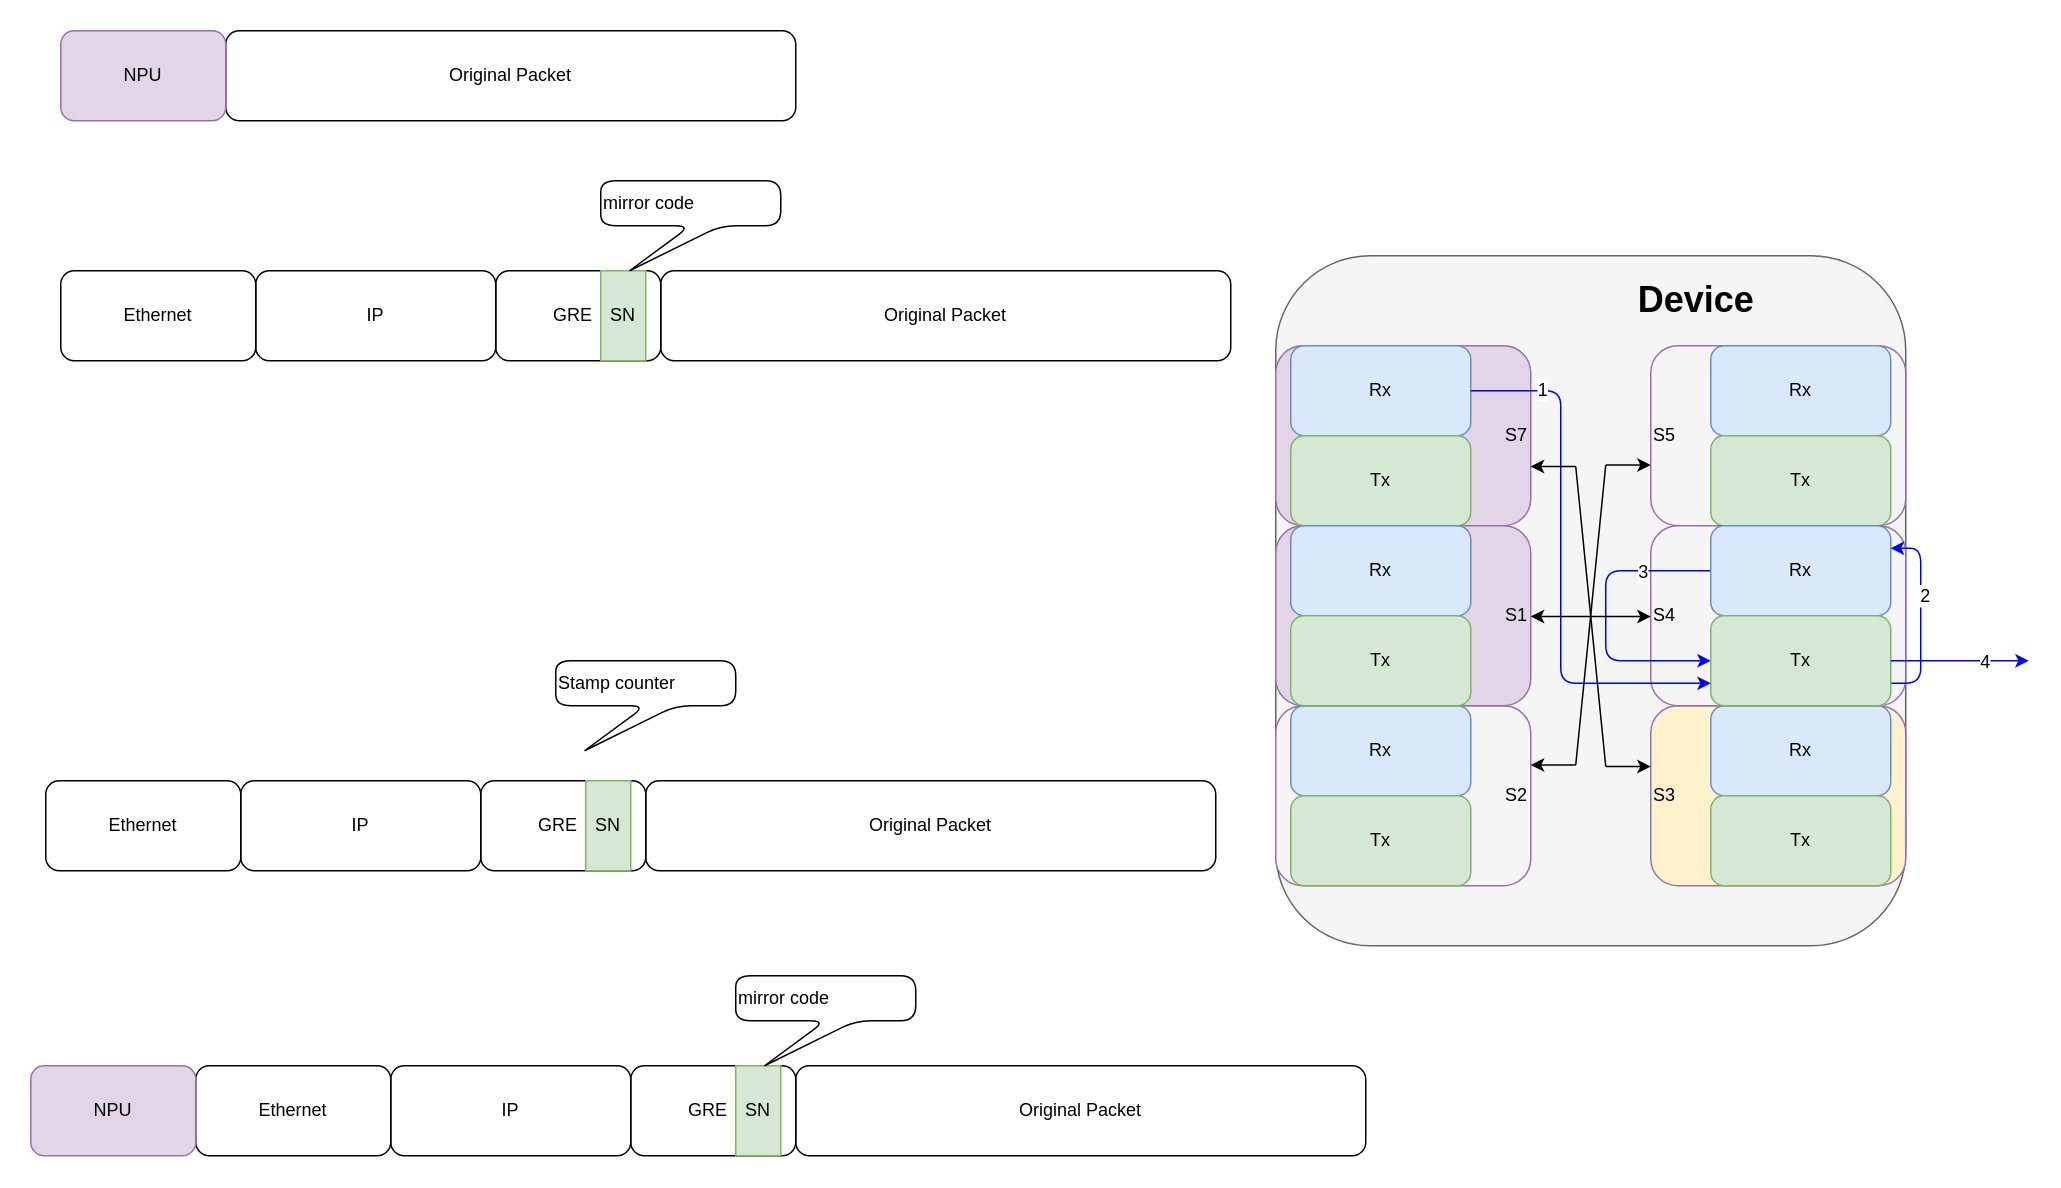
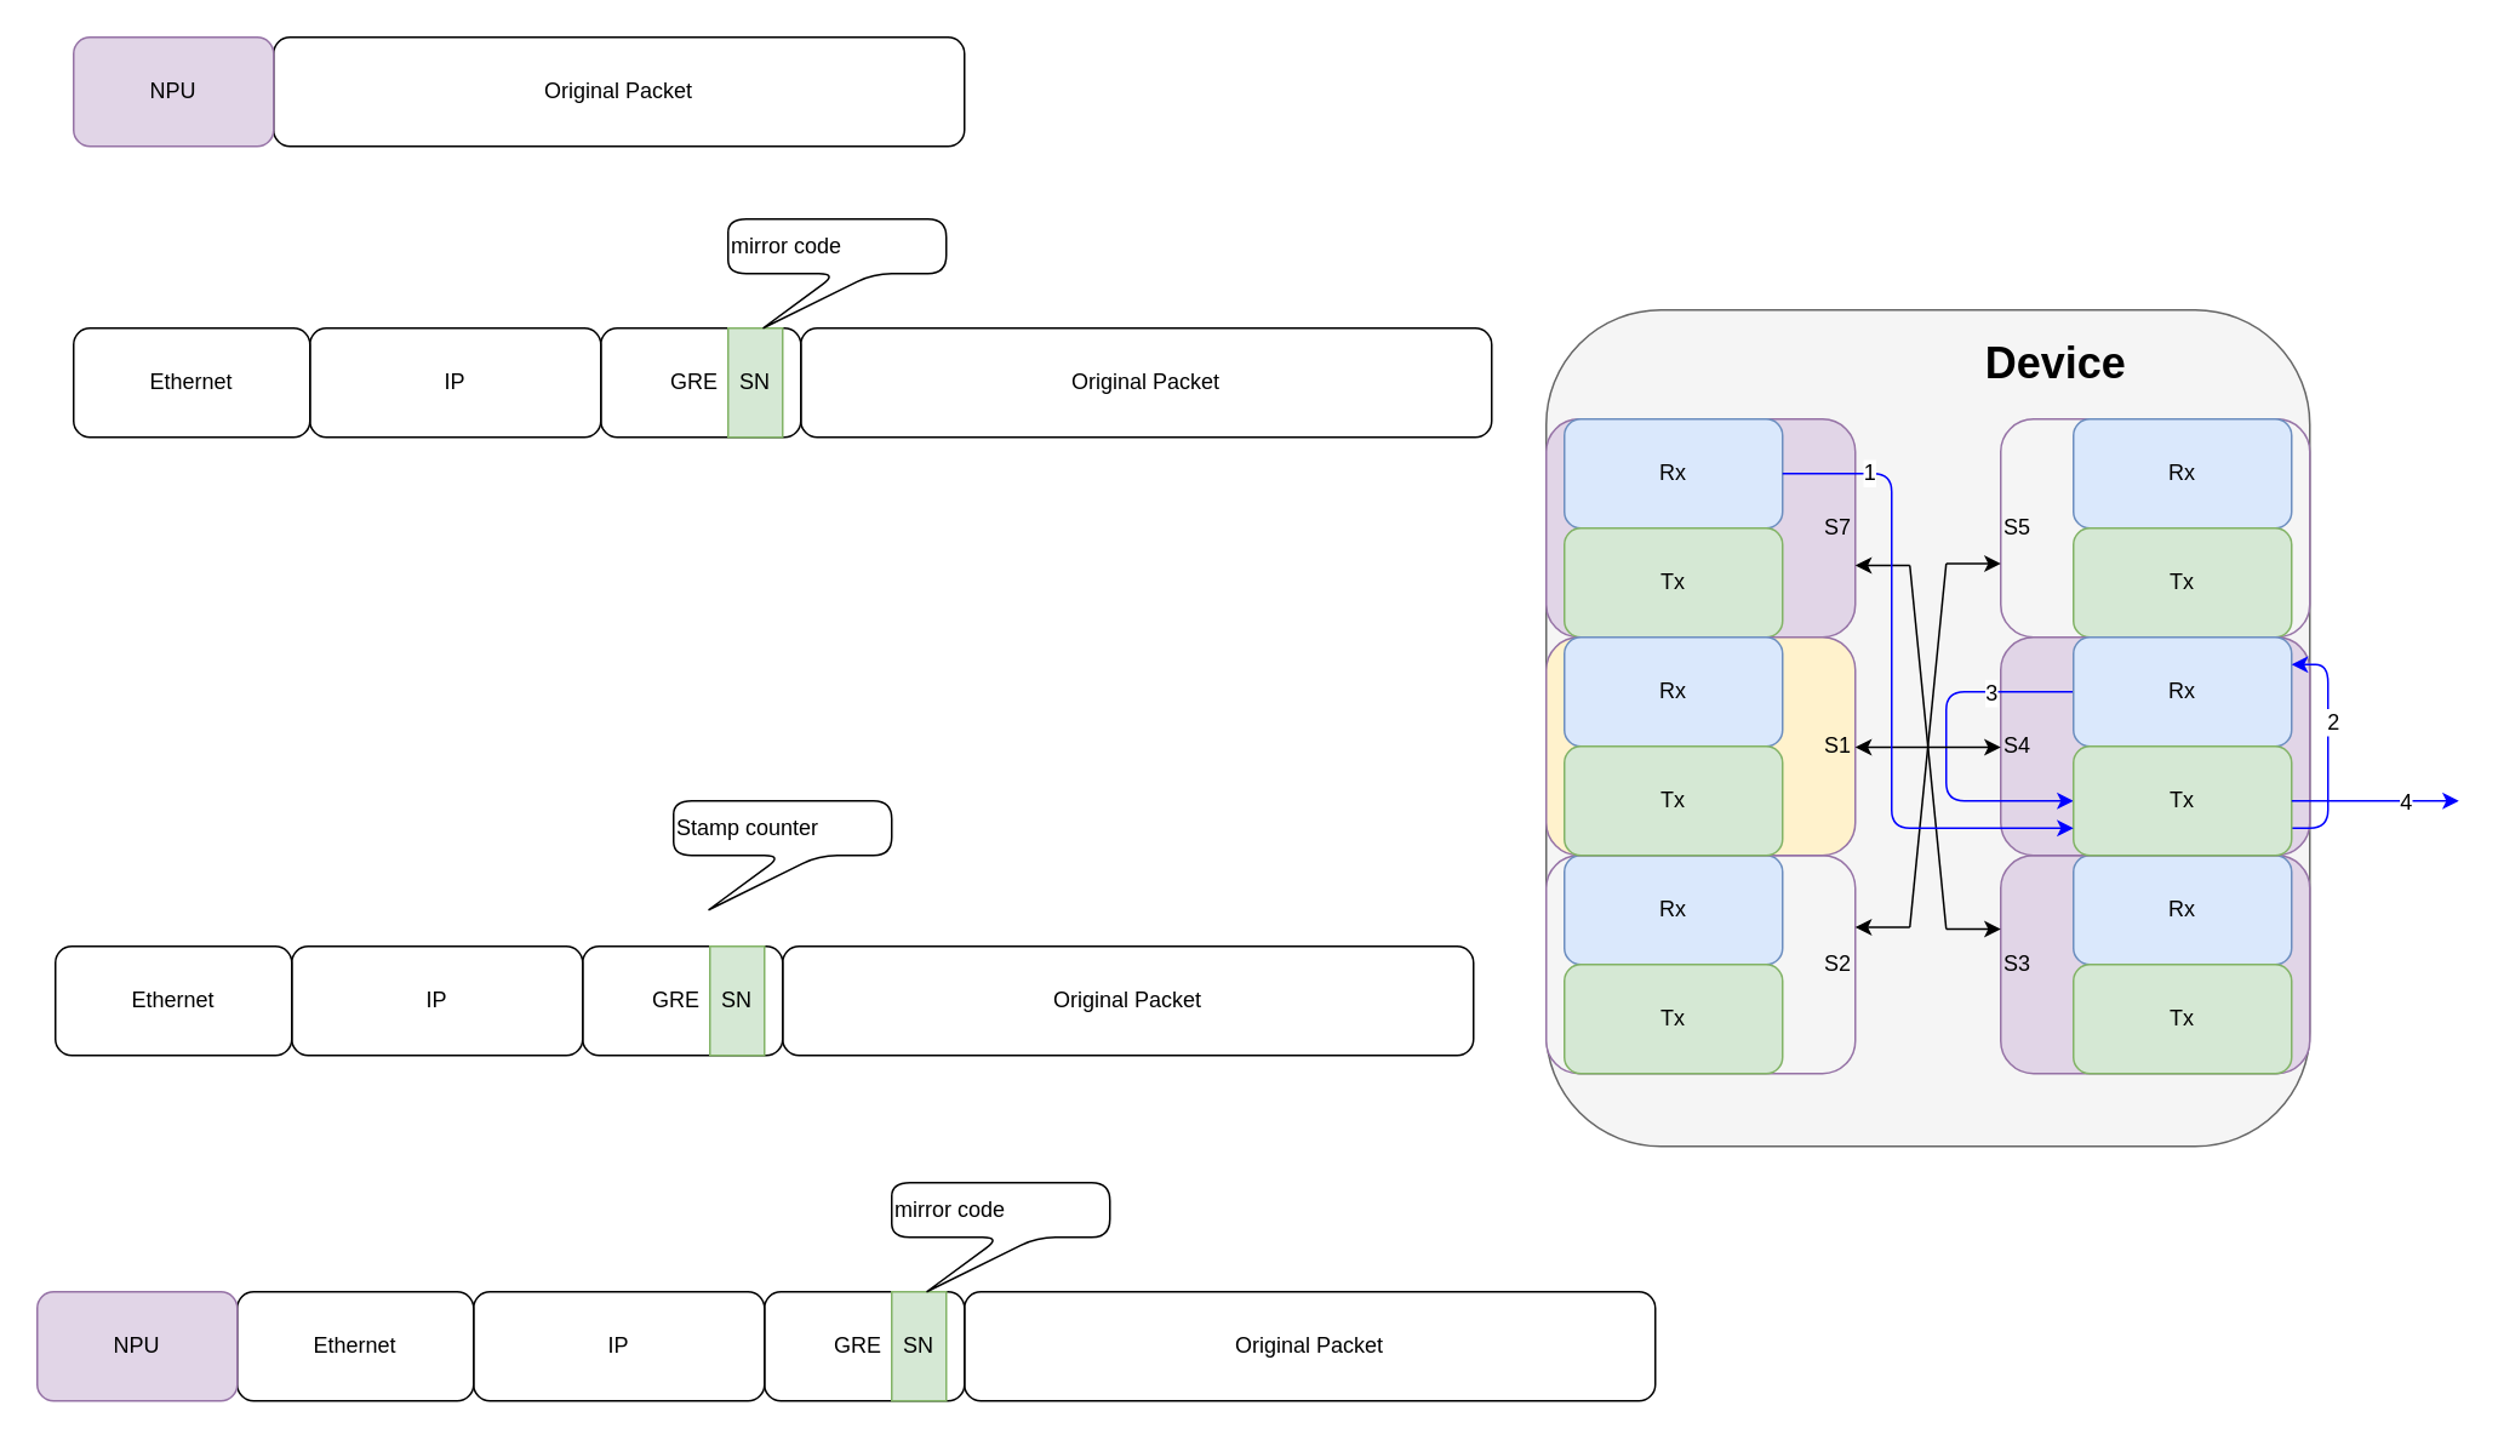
  <mxCell id="0" />
  <mxCell id="1" parent="0" />
  <mxCell id="2" value="Overlay" parent="0" />
  <mxCell id="3" value="" style="group" vertex="1" connectable="0" parent="2"><mxGeometry x="850" y="170" width="420" height="460" as="geometry" /></mxCell>
  <mxCell id="4" value="" style="group" vertex="1" connectable="0" parent="3"><mxGeometry width="420" height="460" as="geometry" /></mxCell>
  <mxCell id="5" value="&lt;br&gt;&lt;br&gt;" style="rounded=1;whiteSpace=wrap;html=1;comic=0;align=center;labelPosition=center;verticalLabelPosition=top;verticalAlign=bottom;fillColor=#f5f5f5;strokeColor=#666666;fontColor=#333333;" vertex="1" parent="4"><mxGeometry width="420" height="460" as="geometry" /></mxCell>
  <mxCell id="6" value="" style="group" vertex="1" connectable="0" parent="4"><mxGeometry y="60" width="420" height="120" as="geometry" /></mxCell>
  <mxCell id="7" value="S7" style="rounded=1;whiteSpace=wrap;html=1;comic=0;align=right;fillColor=#e1d5e7;strokeColor=#9673a6;" vertex="1" parent="6"><mxGeometry width="170" height="120" as="geometry" /></mxCell>
  <mxCell id="8" value="Rx" style="rounded=1;whiteSpace=wrap;html=1;comic=0;fillColor=#dae8fc;strokeColor=#6c8ebf;" vertex="1" parent="6"><mxGeometry x="10" width="120" height="60" as="geometry" /></mxCell>
  <mxCell id="9" value="Tx" style="rounded=1;whiteSpace=wrap;html=1;comic=0;fillColor=#d5e8d4;strokeColor=#82b366;" vertex="1" parent="6"><mxGeometry x="10" y="60" width="120" height="60" as="geometry" /></mxCell>
  <mxCell id="10" value="S5" style="rounded=1;whiteSpace=wrap;html=1;comic=0;align=left;fillColor=#f5f5f5;strokeColor=#9673a6;" vertex="1" parent="6"><mxGeometry x="250" width="170" height="120" as="geometry" /></mxCell>
  <mxCell id="11" value="Rx" style="rounded=1;whiteSpace=wrap;html=1;comic=0;fillColor=#dae8fc;strokeColor=#6c8ebf;" vertex="1" parent="6"><mxGeometry x="290" width="120" height="60" as="geometry" /></mxCell>
  <mxCell id="12" value="Tx" style="rounded=1;whiteSpace=wrap;html=1;comic=0;fillColor=#d5e8d4;strokeColor=#82b366;" vertex="1" parent="6"><mxGeometry x="290" y="60" width="120" height="60" as="geometry" /></mxCell>
  <mxCell id="13" value="" style="group" vertex="1" connectable="0" parent="4"><mxGeometry y="300" width="420" height="120" as="geometry" /></mxCell>
  <mxCell id="14" value="S2" style="rounded=1;whiteSpace=wrap;html=1;comic=0;align=right;fillColor=#f5f5f5;strokeColor=#9673a6;" vertex="1" parent="13"><mxGeometry width="170" height="120" as="geometry" /></mxCell>
  <mxCell id="15" value="Rx" style="rounded=1;whiteSpace=wrap;html=1;comic=0;fillColor=#dae8fc;strokeColor=#6c8ebf;" vertex="1" parent="13"><mxGeometry x="10" width="120" height="60" as="geometry" /></mxCell>
  <mxCell id="16" value="Tx" style="rounded=1;whiteSpace=wrap;html=1;comic=0;fillColor=#d5e8d4;strokeColor=#82b366;" vertex="1" parent="13"><mxGeometry x="10" y="60" width="120" height="60" as="geometry" /></mxCell>
- <mxCell id="17" value="S3" style="rounded=1;whiteSpace=wrap;html=1;comic=0;align=left;fillColor=#fff2cc;strokeColor=#9673a6;" vertex="1" parent="13"><mxGeometry x="250" width="170" height="120" as="geometry" /></mxCell>
+ <mxCell id="17" value="S3" style="rounded=1;whiteSpace=wrap;html=1;comic=0;align=left;fillColor=#e1d5e7;strokeColor=#9673a6;" vertex="1" parent="13"><mxGeometry x="250" width="170" height="120" as="geometry" /></mxCell>
  <mxCell id="18" value="Rx" style="rounded=1;whiteSpace=wrap;html=1;comic=0;fillColor=#dae8fc;strokeColor=#6c8ebf;" vertex="1" parent="13"><mxGeometry x="290" width="120" height="60" as="geometry" /></mxCell>
  <mxCell id="19" value="Tx" style="rounded=1;whiteSpace=wrap;html=1;comic=0;fillColor=#d5e8d4;strokeColor=#82b366;" vertex="1" parent="13"><mxGeometry x="290" y="60" width="120" height="60" as="geometry" /></mxCell>
  <mxCell id="20" value="" style="group" vertex="1" connectable="0" parent="4"><mxGeometry y="180" width="420" height="120" as="geometry" /></mxCell>
- <mxCell id="21" value="S1" style="rounded=1;whiteSpace=wrap;html=1;comic=0;align=right;fillColor=#e1d5e7;strokeColor=#9673a6;" vertex="1" parent="20"><mxGeometry width="170" height="120" as="geometry" /></mxCell>
+ <mxCell id="21" value="S1" style="rounded=1;whiteSpace=wrap;html=1;comic=0;align=right;fillColor=#fff2cc;strokeColor=#9673a6;" vertex="1" parent="20"><mxGeometry width="170" height="120" as="geometry" /></mxCell>
  <mxCell id="22" value="Rx" style="rounded=1;whiteSpace=wrap;html=1;comic=0;fillColor=#dae8fc;strokeColor=#6c8ebf;" vertex="1" parent="20"><mxGeometry x="10" width="120" height="60" as="geometry" /></mxCell>
  <mxCell id="23" value="Tx" style="rounded=1;whiteSpace=wrap;html=1;comic=0;fillColor=#d5e8d4;strokeColor=#82b366;" vertex="1" parent="20"><mxGeometry x="10" y="60" width="120" height="60" as="geometry" /></mxCell>
- <mxCell id="24" value="S4" style="rounded=1;whiteSpace=wrap;html=1;comic=0;align=left;fillColor=#f5f5f5;strokeColor=#9673a6;" vertex="1" parent="20"><mxGeometry x="250" width="170" height="120" as="geometry" /></mxCell>
+ <mxCell id="24" value="S4" style="rounded=1;whiteSpace=wrap;html=1;comic=0;align=left;fillColor=#e1d5e7;strokeColor=#9673a6;" vertex="1" parent="20"><mxGeometry x="250" width="170" height="120" as="geometry" /></mxCell>
  <mxCell id="25" style="edgeStyle=orthogonalEdgeStyle;rounded=1;orthogonalLoop=1;jettySize=auto;html=1;exitX=0;exitY=0.5;exitDx=0;exitDy=0;entryX=0;entryY=0.5;entryDx=0;entryDy=0;strokeColor=#0000FF;" edge="1" parent="20" source="27" target="30"><mxGeometry relative="1" as="geometry"><Array as="points"><mxPoint x="220" y="30" /><mxPoint x="220" y="90" /></Array></mxGeometry></mxCell>
  <mxCell id="26" value="3" style="text;html=1;align=center;verticalAlign=middle;resizable=0;points=[];;labelBackgroundColor=#ffffff;" vertex="1" connectable="0" parent="25"><mxGeometry x="-0.54" relative="1" as="geometry"><mxPoint as="offset" /></mxGeometry></mxCell>
  <mxCell id="27" value="Rx" style="rounded=1;whiteSpace=wrap;html=1;comic=0;fillColor=#dae8fc;strokeColor=#6c8ebf;" vertex="1" parent="20"><mxGeometry x="290" width="120" height="60" as="geometry" /></mxCell>
  <mxCell id="28" style="edgeStyle=orthogonalEdgeStyle;rounded=1;orthogonalLoop=1;jettySize=auto;html=1;exitX=1;exitY=0.75;exitDx=0;exitDy=0;entryX=1;entryY=0.25;entryDx=0;entryDy=0;strokeColor=#0000FF;" edge="1" parent="20" source="30" target="27"><mxGeometry relative="1" as="geometry"><Array as="points"><mxPoint x="430" y="105" /><mxPoint x="430" y="15" /></Array></mxGeometry></mxCell>
  <mxCell id="29" value="2" style="text;html=1;align=center;verticalAlign=middle;resizable=0;points=[];;labelBackgroundColor=#ffffff;" vertex="1" connectable="0" parent="28"><mxGeometry x="0.212" y="-2" relative="1" as="geometry"><mxPoint as="offset" /></mxGeometry></mxCell>
  <mxCell id="30" value="Tx" style="rounded=1;whiteSpace=wrap;html=1;comic=0;fillColor=#d5e8d4;strokeColor=#82b366;" vertex="1" parent="20"><mxGeometry x="290" y="60" width="120" height="60" as="geometry" /></mxCell>
  <mxCell id="31" value="" style="group" vertex="1" connectable="0" parent="4"><mxGeometry x="170" y="139.5" width="80" height="201" as="geometry" /></mxCell>
  <mxCell id="32" value="" style="group" vertex="1" connectable="0" parent="31"><mxGeometry width="80" height="201" as="geometry" /></mxCell>
  <mxCell id="33" value="" style="endArrow=none;html=1;" edge="1" parent="32"><mxGeometry width="50" height="50" relative="1" as="geometry"><mxPoint x="50" y="201" as="sourcePoint" /><mxPoint x="30" y="1" as="targetPoint" /></mxGeometry></mxCell>
  <mxCell id="34" value="" style="endArrow=classic;html=1;" edge="1" parent="32"><mxGeometry width="50" height="50" relative="1" as="geometry"><mxPoint x="50" y="201" as="sourcePoint" /><mxPoint x="80" y="201" as="targetPoint" /></mxGeometry></mxCell>
  <mxCell id="35" value="" style="endArrow=classic;html=1;" edge="1" parent="32"><mxGeometry width="50" height="50" relative="1" as="geometry"><mxPoint x="30" y="1" as="sourcePoint" /><mxPoint y="1" as="targetPoint" /></mxGeometry></mxCell>
  <mxCell id="36" value="" style="endArrow=none;html=1;" edge="1" parent="32"><mxGeometry width="50" height="50" relative="1" as="geometry"><mxPoint x="30" y="200" as="sourcePoint" /><mxPoint x="50" as="targetPoint" /></mxGeometry></mxCell>
  <mxCell id="37" value="" style="endArrow=classic;html=1;" edge="1" parent="32"><mxGeometry width="50" height="50" relative="1" as="geometry"><mxPoint x="50" as="sourcePoint" /><mxPoint x="80" as="targetPoint" /></mxGeometry></mxCell>
  <mxCell id="38" value="" style="endArrow=classic;html=1;" edge="1" parent="32"><mxGeometry width="50" height="50" relative="1" as="geometry"><mxPoint x="30" y="200" as="sourcePoint" /><mxPoint y="200" as="targetPoint" /></mxGeometry></mxCell>
  <mxCell id="39" value="" style="endArrow=classic;html=1;" edge="1" parent="32"><mxGeometry width="50" height="50" relative="1" as="geometry"><mxPoint x="40" y="101" as="sourcePoint" /><mxPoint x="80" y="101" as="targetPoint" /></mxGeometry></mxCell>
  <mxCell id="40" value="" style="endArrow=classic;html=1;" edge="1" parent="32"><mxGeometry width="50" height="50" relative="1" as="geometry"><mxPoint x="40" y="101" as="sourcePoint" /><mxPoint y="101" as="targetPoint" /></mxGeometry></mxCell>
  <mxCell id="41" value="Device" style="text;strokeColor=none;fillColor=none;html=1;fontSize=24;fontStyle=1;verticalAlign=middle;align=center;rounded=1;comic=0;" vertex="1" parent="4"><mxGeometry x="230" y="10" width="100" height="40" as="geometry" /></mxCell>
  <mxCell id="42" style="edgeStyle=orthogonalEdgeStyle;rounded=1;orthogonalLoop=1;jettySize=auto;html=1;exitX=1;exitY=0.5;exitDx=0;exitDy=0;entryX=0;entryY=0.75;entryDx=0;entryDy=0;strokeColor=#0000FF;" edge="1" parent="4" source="8" target="30"><mxGeometry relative="1" as="geometry"><Array as="points"><mxPoint x="190" y="90" /><mxPoint x="190" y="285" /></Array></mxGeometry></mxCell>
  <mxCell id="43" value="1" style="text;html=1;align=center;verticalAlign=middle;resizable=0;points=[];;labelBackgroundColor=#ffffff;" vertex="1" connectable="0" parent="42"><mxGeometry x="-0.639" y="1" relative="1" as="geometry"><mxPoint x="-14" y="-5" as="offset" /></mxGeometry></mxCell>
  <mxCell id="44" style="edgeStyle=orthogonalEdgeStyle;rounded=1;orthogonalLoop=1;jettySize=auto;html=1;exitX=1;exitY=0.5;exitDx=0;exitDy=0;strokeColor=#0000FF;" edge="1" parent="2" source="30"><mxGeometry relative="1" as="geometry"><mxPoint x="1352" y="440" as="targetPoint" /></mxGeometry></mxCell>
  <mxCell id="45" value="4" style="text;html=1;align=center;verticalAlign=middle;resizable=0;points=[];;labelBackgroundColor=#ffffff;" vertex="1" connectable="0" parent="44"><mxGeometry x="0.356" relative="1" as="geometry"><mxPoint as="offset" /></mxGeometry></mxCell>
  <mxCell id="46" value="Original Packet" style="rounded=1;whiteSpace=wrap;html=1;comic=0;align=center;" vertex="1" parent="2"><mxGeometry x="150" y="20" width="380" height="60" as="geometry" /></mxCell>
  <mxCell id="47" value="NPU" style="rounded=1;whiteSpace=wrap;html=1;comic=0;align=center;fillColor=#e1d5e7;strokeColor=#9673a6;" vertex="1" parent="2"><mxGeometry x="40" y="20" width="110" height="60" as="geometry" /></mxCell>
  <mxCell id="48" value="Original Packet" style="rounded=1;whiteSpace=wrap;html=1;comic=0;align=center;" vertex="1" parent="2"><mxGeometry x="440" y="180" width="380" height="60" as="geometry" /></mxCell>
  <mxCell id="49" value="GRE&amp;nbsp;&amp;nbsp;" style="rounded=1;whiteSpace=wrap;html=1;comic=0;align=center;" vertex="1" parent="2"><mxGeometry x="330" y="180" width="110" height="60" as="geometry" /></mxCell>
  <mxCell id="50" value="IP" style="rounded=1;whiteSpace=wrap;html=1;comic=0;align=center;" vertex="1" parent="2"><mxGeometry x="170" y="180" width="160" height="60" as="geometry" /></mxCell>
  <mxCell id="51" value="Ethernet" style="rounded=1;whiteSpace=wrap;html=1;comic=0;align=center;" vertex="1" parent="2"><mxGeometry x="40" y="180" width="130" height="60" as="geometry" /></mxCell>
  <mxCell id="52" value="SN" style="rounded=0;whiteSpace=wrap;html=1;comic=0;align=center;fillColor=#d5e8d4;strokeColor=#82b366;" vertex="1" parent="2"><mxGeometry x="400" y="180" width="30" height="60" as="geometry" /></mxCell>
  <mxCell id="53" value="mirror code" style="shape=callout;whiteSpace=wrap;html=1;perimeter=calloutPerimeter;rounded=1;comic=0;align=left;position2=0.16;" vertex="1" parent="2"><mxGeometry x="400" y="120" width="120" height="60" as="geometry" /></mxCell>
  <mxCell id="54" value="Original Packet" style="rounded=1;whiteSpace=wrap;html=1;comic=0;align=center;" vertex="1" parent="2"><mxGeometry x="430" y="520" width="380" height="60" as="geometry" /></mxCell>
  <mxCell id="55" value="GRE&amp;nbsp;&amp;nbsp;" style="rounded=1;whiteSpace=wrap;html=1;comic=0;align=center;" vertex="1" parent="2"><mxGeometry x="320" y="520" width="110" height="60" as="geometry" /></mxCell>
  <mxCell id="56" value="IP" style="rounded=1;whiteSpace=wrap;html=1;comic=0;align=center;" vertex="1" parent="2"><mxGeometry x="160" y="520" width="160" height="60" as="geometry" /></mxCell>
  <mxCell id="57" value="Ethernet" style="rounded=1;whiteSpace=wrap;html=1;comic=0;align=center;" vertex="1" parent="2"><mxGeometry x="30" y="520" width="130" height="60" as="geometry" /></mxCell>
  <mxCell id="58" value="SN" style="rounded=0;whiteSpace=wrap;html=1;comic=0;align=center;fillColor=#d5e8d4;strokeColor=#82b366;" vertex="1" parent="2"><mxGeometry x="390" y="520" width="30" height="60" as="geometry" /></mxCell>
  <mxCell id="59" value="Stamp counter" style="shape=callout;whiteSpace=wrap;html=1;perimeter=calloutPerimeter;rounded=1;comic=0;align=left;position2=0.16;" vertex="1" parent="2"><mxGeometry x="370" y="440" width="120" height="60" as="geometry" /></mxCell>
  <mxCell id="60" value="Original Packet" style="rounded=1;whiteSpace=wrap;html=1;comic=0;align=center;" vertex="1" parent="2"><mxGeometry x="530" y="710" width="380" height="60" as="geometry" /></mxCell>
  <mxCell id="61" value="GRE&amp;nbsp;&amp;nbsp;" style="rounded=1;whiteSpace=wrap;html=1;comic=0;align=center;" vertex="1" parent="2"><mxGeometry x="420" y="710" width="110" height="60" as="geometry" /></mxCell>
  <mxCell id="62" value="IP" style="rounded=1;whiteSpace=wrap;html=1;comic=0;align=center;" vertex="1" parent="2"><mxGeometry x="260" y="710" width="160" height="60" as="geometry" /></mxCell>
  <mxCell id="63" value="Ethernet" style="rounded=1;whiteSpace=wrap;html=1;comic=0;align=center;" vertex="1" parent="2"><mxGeometry x="130" y="710" width="130" height="60" as="geometry" /></mxCell>
  <mxCell id="64" value="SN" style="rounded=0;whiteSpace=wrap;html=1;comic=0;align=center;fillColor=#d5e8d4;strokeColor=#82b366;" vertex="1" parent="2"><mxGeometry x="490" y="710" width="30" height="60" as="geometry" /></mxCell>
  <mxCell id="65" value="mirror code" style="shape=callout;whiteSpace=wrap;html=1;perimeter=calloutPerimeter;rounded=1;comic=0;align=left;position2=0.16;" vertex="1" parent="2"><mxGeometry x="490" y="650" width="120" height="60" as="geometry" /></mxCell>
  <mxCell id="66" value="NPU" style="rounded=1;whiteSpace=wrap;html=1;comic=0;align=center;fillColor=#e1d5e7;strokeColor=#9673a6;" vertex="1" parent="2"><mxGeometry x="20" y="710" width="110" height="60" as="geometry" /></mxCell>
